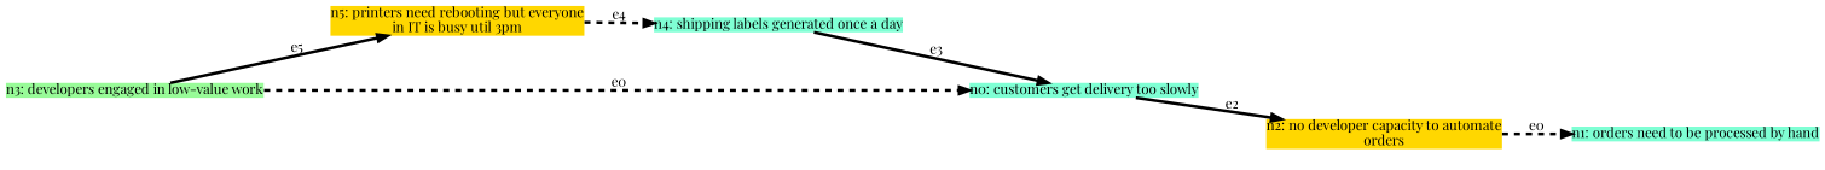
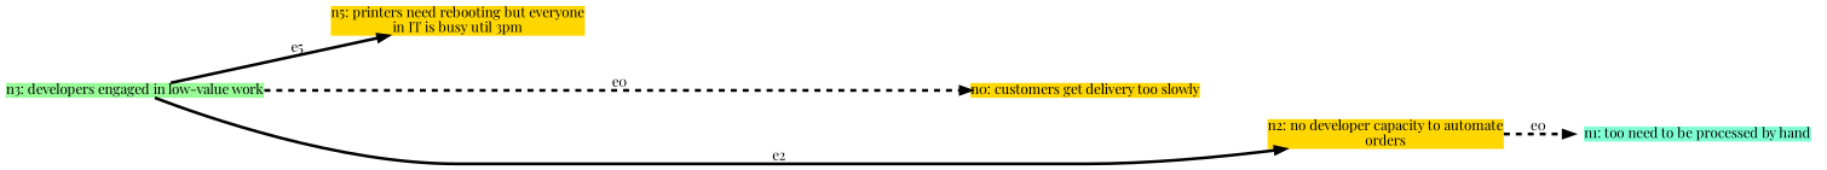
  digraph {
    fontname="Playfair Display"
    nodesep=0.5
    rankdir=LR
    ranksep=0.75
    node [fillcolor=aquamarine fontname="Playfair Display" shape=plain style=filled]
    edge [color="#000000" fontname="Playfair Display" penwidth=3 style=dashed]
-   n1 [label="n0: customers get delivery too slowly"]
-   n2 [label="n1: orders need to be processed by hand"]
+   n1 [fillcolor=gold label="n0: customers get delivery too slowly"]
+   n2 [label="n1: too need to be processed by hand"]
    n3 [fillcolor=gold label="n2: no developer capacity to automate\norders"]
    n4 [fillcolor=palegreen label="n3: developers engaged in low-value work"]
    n5 [fillcolor=gold label="n5: printers need rebooting but everyone\nin IT is busy util 3pm"]
-   n6 [label="n4: shipping labels generated once a day"]
    n3 -> n2 [label=e0]
    n4 -> n1 [label=e0]
-   n1 -> n3 [label=e2 style=solid]
+   n4 -> n3 [label=e2 style=solid]
    n4 -> n5 [label=e5 style=bold]
-   n5 -> n6 [label=e4]
-   n6 -> n1 [label=e3 style=bold]
  }
